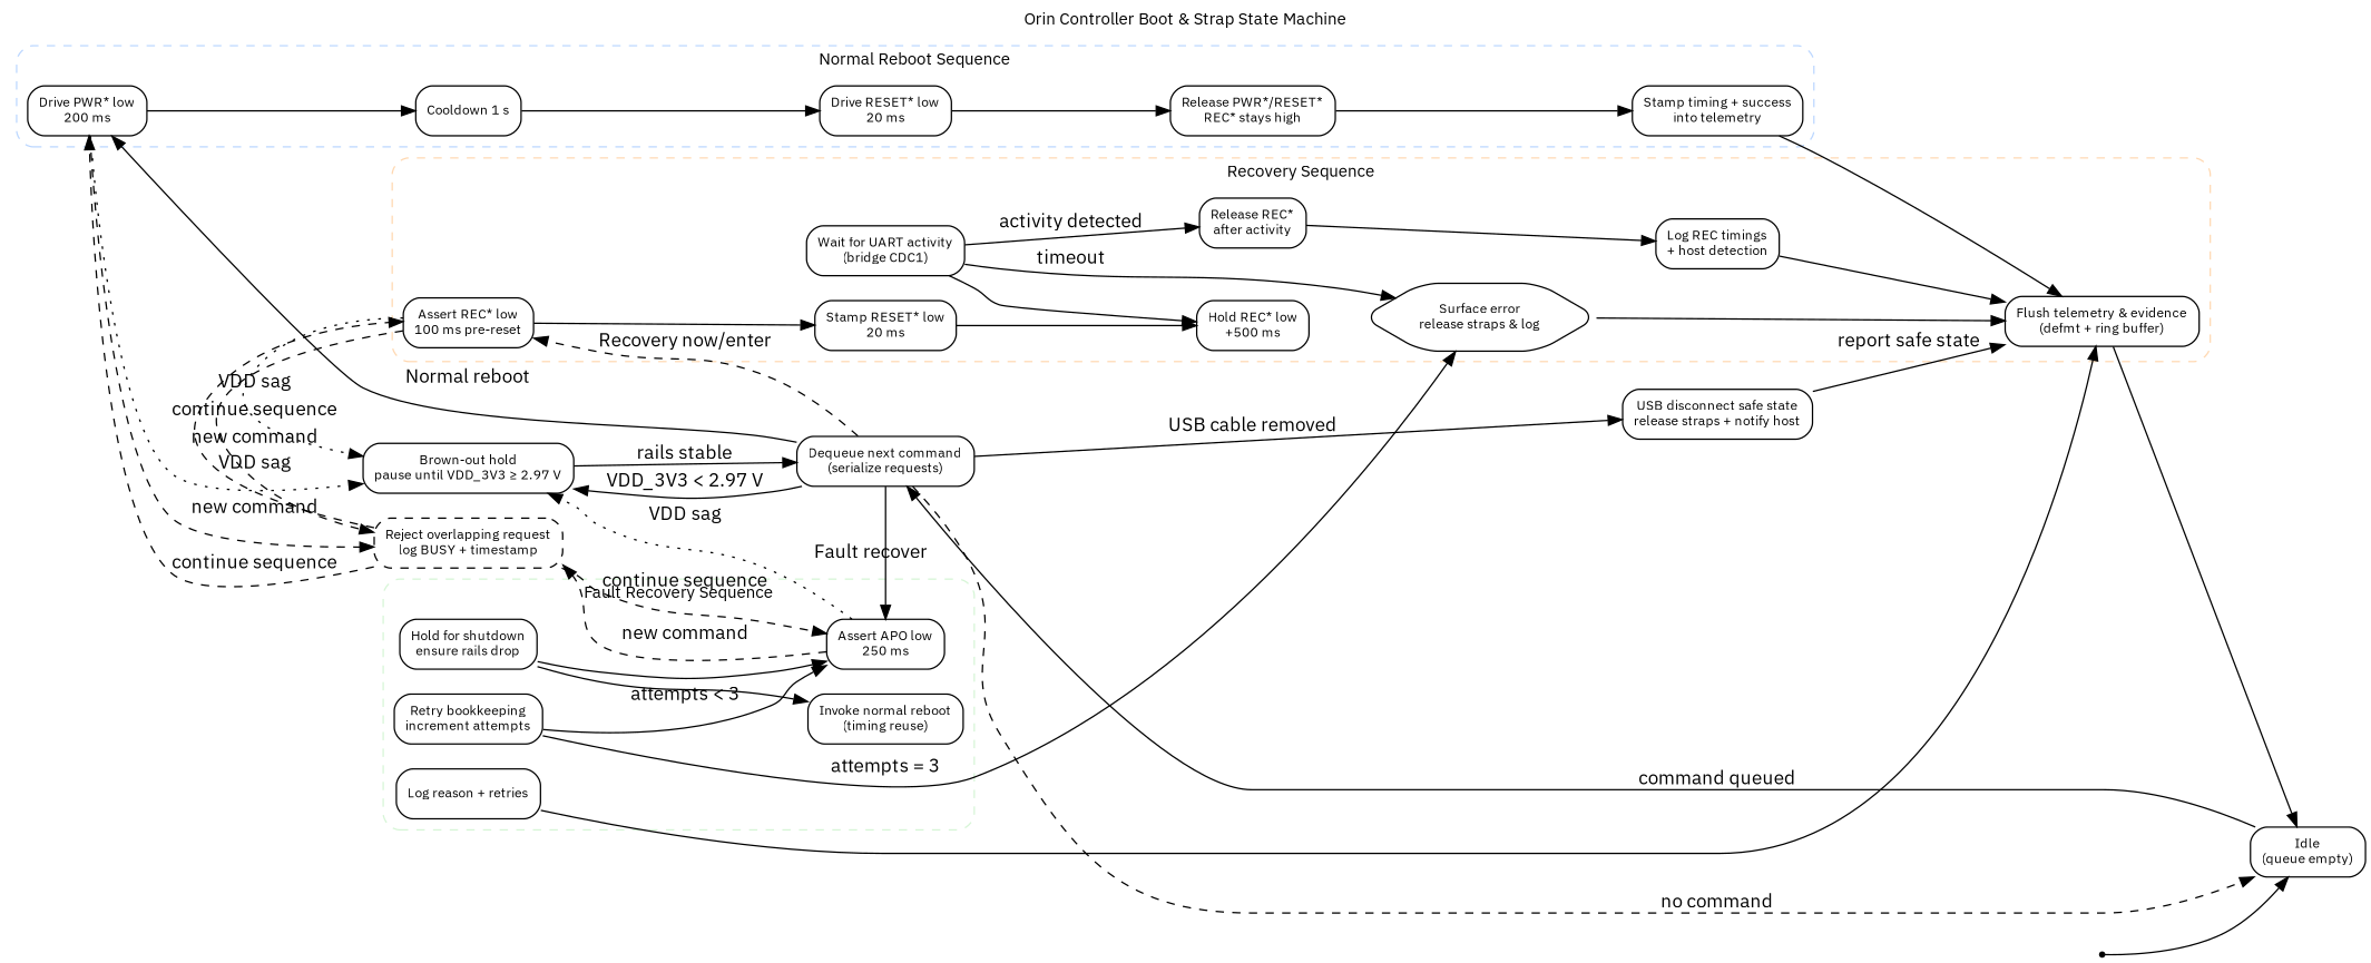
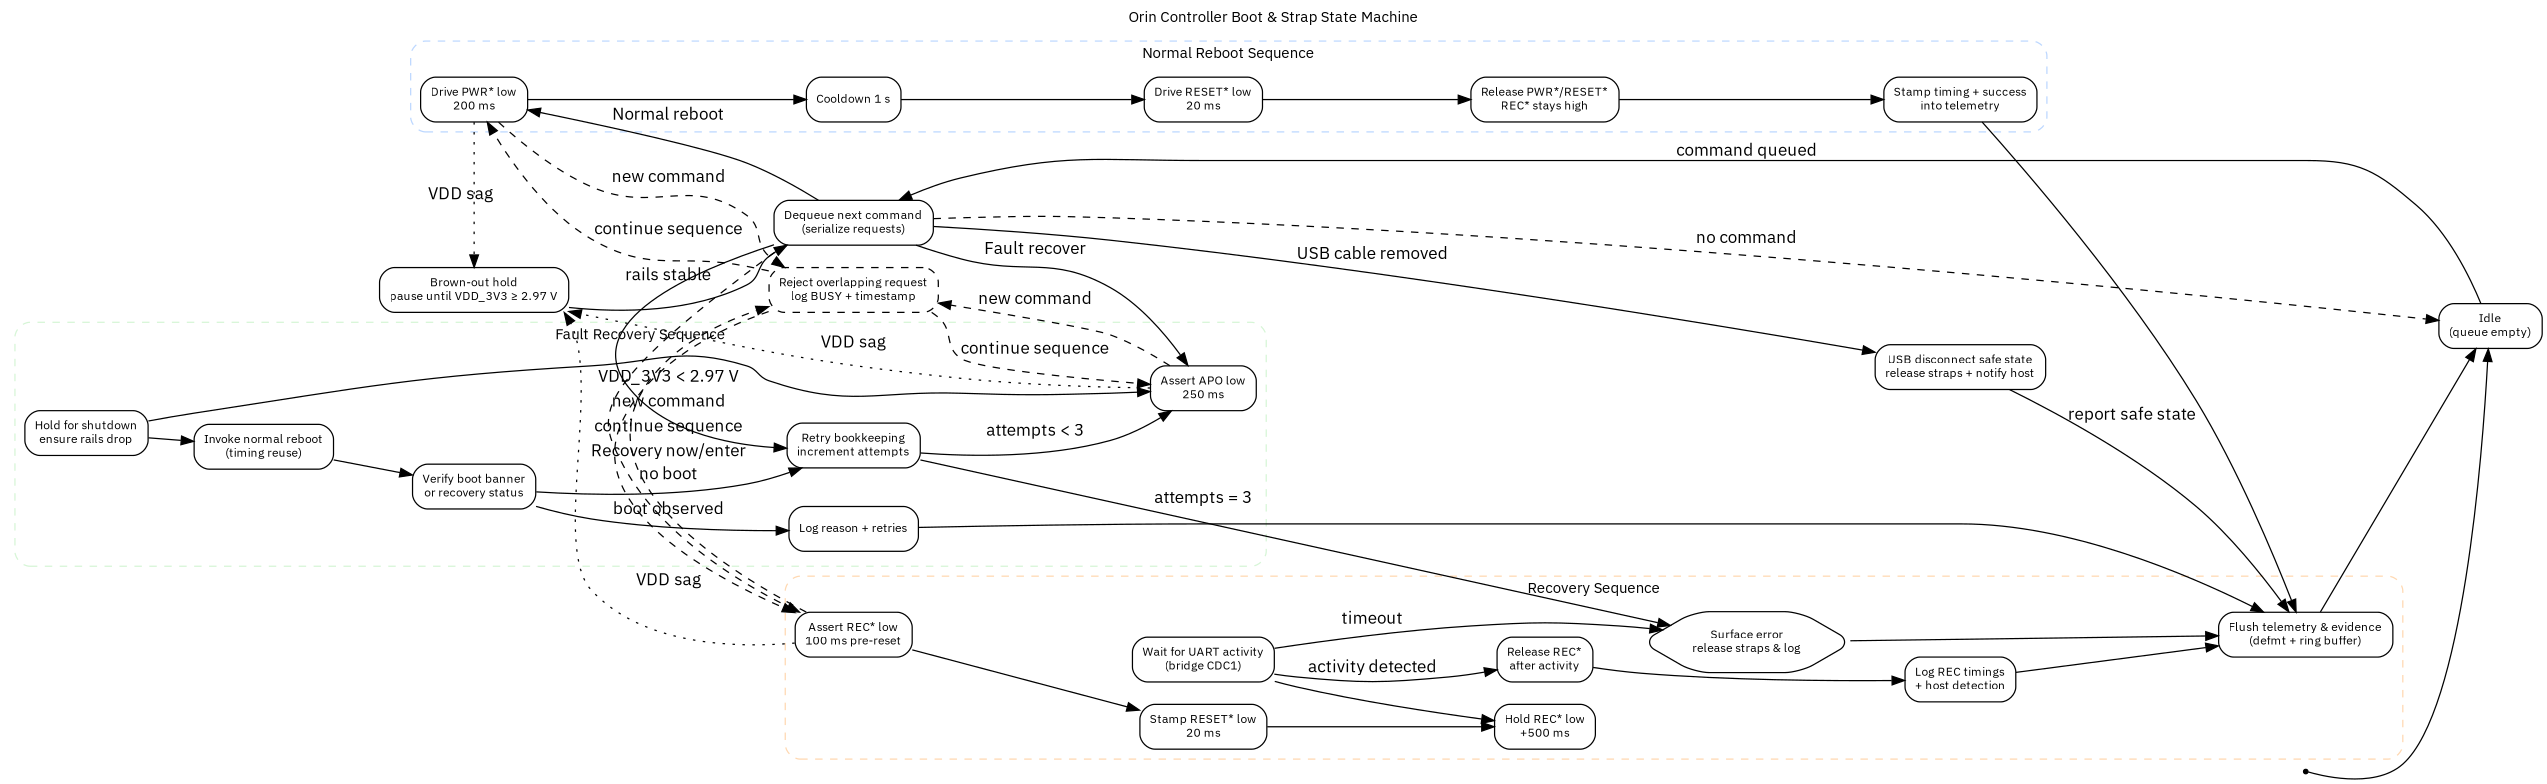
  digraph {
    fontname="IBM Plex Sans"
    fontsize=12
    label="Orin Controller Boot & Strap State Machine"
    labelloc=t
    rankdir=LR
    node [fontname="IBM Plex Sans" fontsize=10 shape=rectangle style=rounded]
    edge [fontname="IBM Plex Sans"]
    n1 [label="Drive PWR* low\n200 ms"]
    n2 [label="Cooldown 1 s"]
    n3 [label="Drive RESET* low\n20 ms"]
    n4 [label="Release PWR*/RESET*\nREC* stays high"]
    n5 [label="Stamp timing + success\ninto telemetry"]
    n6 [label="Flush telemetry & evidence\n(defmt + ring buffer)"]
    n7 [label="Surface error\nrelease straps & log" shape=hexagon]
    n8 [label="Assert REC* low\n100 ms pre-reset"]
    n9 [label="Stamp RESET* low\n20 ms"]
    n10 [label="Hold REC* low\n+500 ms"]
    n11 [label="Wait for UART activity\n(bridge CDC1)"]
    n12 [label="Release REC*\nafter activity"]
    n13 [label="Log REC timings\n+ host detection"]
    n14 [label="Assert APO low\n250 ms"]
    n15 [label="Hold for shutdown\nensure rails drop"]
    n16 [label="Invoke normal reboot\n(timing reuse)"]
+   n17 [label="Verify boot banner\nor recovery status"]
    n18 [label="Log reason + retries"]
    n19 [label="Retry bookkeeping\nincrement attempts"]
    n20 [label="Brown-out hold\npause until VDD_3V3 ≥ 2.97 V"]
    n21 [label="Reject overlapping request\nlog BUSY + timestamp" style="rounded,dashed"]
    n22 [label="Idle\n(queue empty)"]
    start [shape=point]
    n24 [label="Dequeue next command\n(serialize requests)"]
    n25 [label="USB disconnect safe state\nrelease straps + notify host"]
    subgraph cluster_1 {
      color="#bcd7ff"
      label="Normal Reboot Sequence"
      style="rounded,dashed"
      n1
      n2
      n3
      n4
      n5
    }
    subgraph cluster_2 {
      color="#ffd8b1"
      label="Recovery Sequence"
      style="rounded,dashed"
      n6
      n7
      n8
      n9
      n10
      n11
      n12
      n13
    }
    subgraph cluster_3 {
      color="#d6f5d6"
      label="Fault Recovery Sequence"
      style="rounded,dashed"
      n14
      n15
      n16
+     n17
      n18
      n19
    }
    n1 -> n2
    n1 -> n20 [label="VDD sag" style=dotted]
    n1 -> n21 [label="new command" style=dashed]
    n2 -> n3
    n3 -> n4
    n4 -> n5
    n5 -> n6
    n6 -> n22
    n7 -> n6
    n8 -> n9
    n8 -> n20 [label="VDD sag" style=dotted]
    n8 -> n21 [label="new command" style=dashed]
    n9 -> n10
    n11 -> n7 [label=timeout]
    n11 -> n10
    n11 -> n12 [label="activity detected"]
    n12 -> n13
    n13 -> n6
    n14 -> n20 [label="VDD sag" style=dotted]
    n14 -> n21 [label="new command" style=dashed]
    n15 -> n14
    n15 -> n16
+   n16 -> n17
+   n17 -> n18 [label="boot observed"]
+   n17 -> n19 [label="no boot"]
    n18 -> n6
    n19 -> n7 [label="attempts = 3"]
    n19 -> n14 [label="attempts < 3"]
    n20 -> n24 [label="rails stable"]
    n21 -> n1 [label="continue sequence" style=dashed]
    n21 -> n8 [label="continue sequence" style=dashed]
    n21 -> n14 [label="continue sequence" style=dashed]
    n22 -> n24 [label="command queued"]
    start -> n22
    n24 -> n1 [label="Normal reboot"]
    n24 -> n8 [label="Recovery now/enter" style=dashed]
    n24 -> n14 [label="Fault recover"]
-   n24 -> n20 [label="VDD_3V3 < 2.97 V"]
+   n24 -> n19 [label="VDD_3V3 < 2.97 V"]
    n24 -> n22 [label="no command" style=dashed]
    n24 -> n25 [label="USB cable removed"]
    n25 -> n6 [label="report safe state"]
  }
